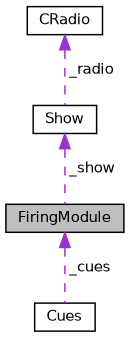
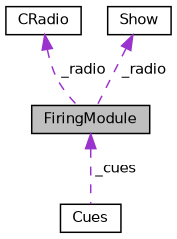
  digraph {
    node [color=black fillcolor=white fontname=Helvetica fontsize=10 shape=record style=filled]
    edge [color=darkorchid3 dir=back fontname=Helvetica fontsize=10 labelfontname=Helvetica labelfontsize=10 style=dashed]
    n1 [fillcolor=grey75 fontcolor=black height=0.2 label=FiringModule width=0.4]
    n2 [height=0.2 label=Cues width=0.4]
    n3 [height=0.2 label=CRadio width=0.4]
    n4 [height=0.2 label=Show width=0.4]
    n1 -> n2 [label=" _cues"]
-   n3 -> n4 [label=" _radio"]
-   n4 -> n1 [label=" _show"]
+   n3 -> n1 [label=" _radio"]
+   n4 -> n1 [label=" _radio"]
  }
